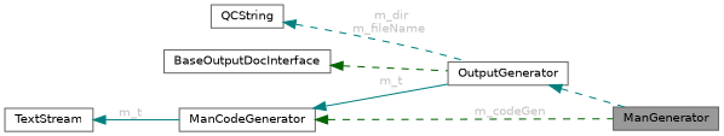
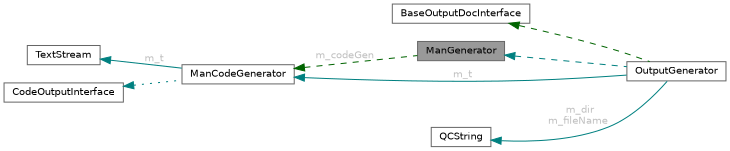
  digraph {
    rankdir=LR
    node [color=gray40 fillcolor=white fontname=Helvetica fontsize=10 shape=box style=filled]
    edge [color=teal dir=back fontname=Helvetica fontsize=10 labelfontname=Helvetica labelfontsize=10 style=dashed fontcolor=grey]
    n1 [fillcolor=grey60 fontcolor=black height=0.2 label=ManGenerator width=0.4]
    n2 [height=0.2 label=OutputGenerator width=0.4]
    n3 [height=0.2 label=BaseOutputDocInterface width=0.4]
    n4 [height=0.2 label=TextStream width=0.4]
    n5 [height=0.2 label=ManCodeGenerator width=0.4]
    n6 [height=0.2 label=QCString width=0.4]
-   n2 -> n1 [fontcolor=""]
+   n7 [height=0.2 label=CodeOutputInterface width=0.4]
+   n1 -> n2 [fontcolor=""]
    n3 -> n2 [color=darkgreen fontcolor=""]
    n4 -> n5 [label=" m_t" style=solid]
    n5 -> n1 [color=darkgreen label=" m_codeGen"]
    n5 -> n2 [label=" m_t" style=solid]
-   n6 -> n2 [label=" m_dir\nm_fileName"]
+   n6 -> n2 [label=" m_dir\nm_fileName" style=solid]
+   n7 -> n5 [style=dotted fontcolor=""]
  }
